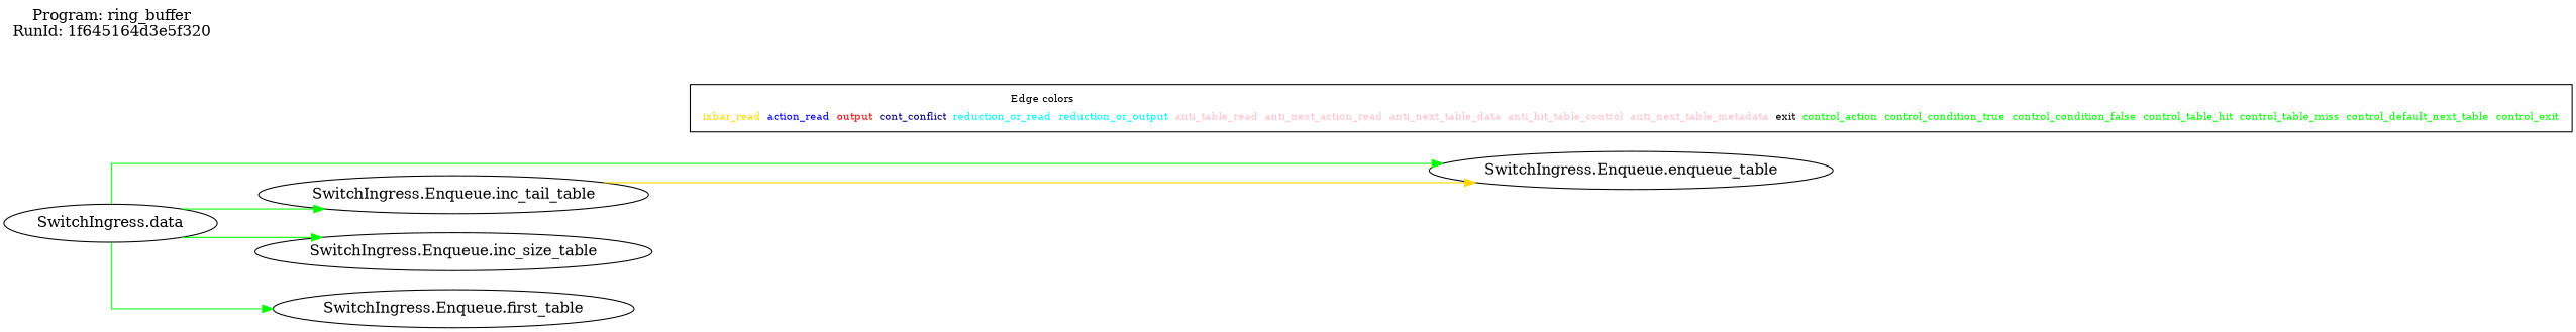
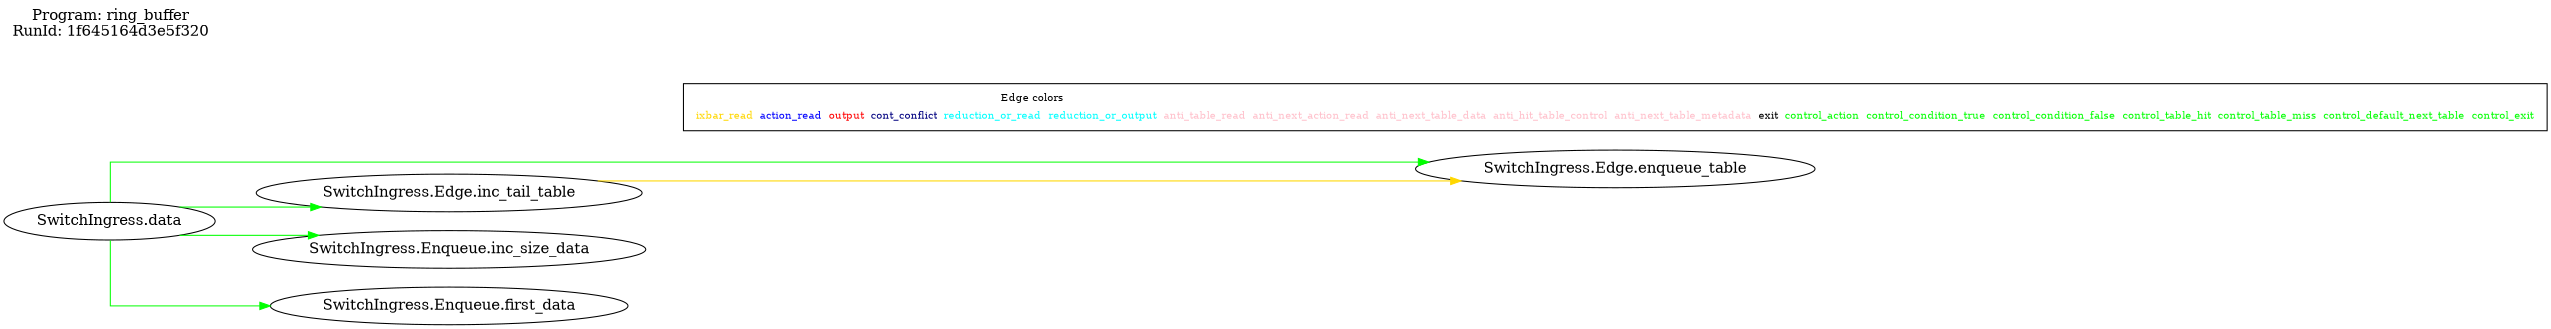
  digraph {
    label="Program: ring_buffer\nRunId: 1f645164d3e5f320\n"
    labeljust=l
    labelloc=t
    rankdir=LR
    splines=ortho
    edge [color=green]
-   "SwitchIngress.Enqueue.enqueue_table"
+   "SwitchIngress.Enqueue.enqueue_table" [label="SwitchIngress.Edge.enqueue_table"]
    n2 [fontsize=10 label=<<table border="0" cellborder="0"><tr><td colspan="8">Edge colors</td></tr><tr><td><font color="gold">ixbar_read</font></td><td><font color="blue">action_read</font></td><td><font color="red">output</font></td><td><font color="navy">cont_conflict</font></td><td><font color="cyan">reduction_or_read</font></td><td><font color="cyan">reduction_or_output</font></td><td><font color="pink">anti_table_read</font></td><td><font color="pink">anti_next_action_read</font></td><td><font color="pink">anti_next_table_data</font></td><td><font color="pink">anti_hit_table_control</font></td><td><font color="pink">anti_next_table_metadata</font></td><td><font color="black">exit</font></td><td><font color="green">control_action</font></td><td><font color="green">control_condition_true</font></td><td><font color="green">control_condition_false</font></td><td><font color="green">control_table_hit</font></td><td><font color="green">control_table_miss</font></td><td><font color="green">control_default_next_table</font></td><td><font color="green">control_exit</font></td></tr></table>> shape=record]
    n3 [label="SwitchIngress.data"]
-   "SwitchIngress.Enqueue.inc_tail_table"
-   "SwitchIngress.Enqueue.inc_size_table"
-   "SwitchIngress.Enqueue.first_table"
+   "SwitchIngress.Enqueue.inc_tail_table" [label="SwitchIngress.Edge.inc_tail_table"]
+   "SwitchIngress.Enqueue.inc_size_table" [label="SwitchIngress.Enqueue.inc_size_data"]
+   "SwitchIngress.Enqueue.first_table" [label="SwitchIngress.Enqueue.first_data"]
    subgraph sub_1 {
      rank=same
      "SwitchIngress.Enqueue.enqueue_table"
    }
    subgraph sub_2 {
      rank=max
      subgraph cluster_3 {
        rank=max
        n2
      }
    }
    n3 -> "SwitchIngress.Enqueue.enqueue_table"
    n3 -> "SwitchIngress.Enqueue.inc_tail_table"
    n3 -> "SwitchIngress.Enqueue.inc_size_table"
    n3 -> "SwitchIngress.Enqueue.first_table"
    "SwitchIngress.Enqueue.inc_tail_table" -> "SwitchIngress.Enqueue.enqueue_table" [color=gold]
  }
